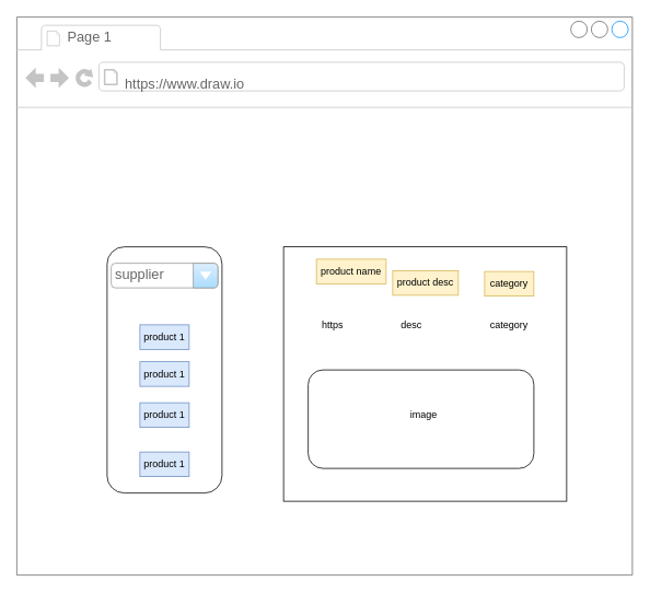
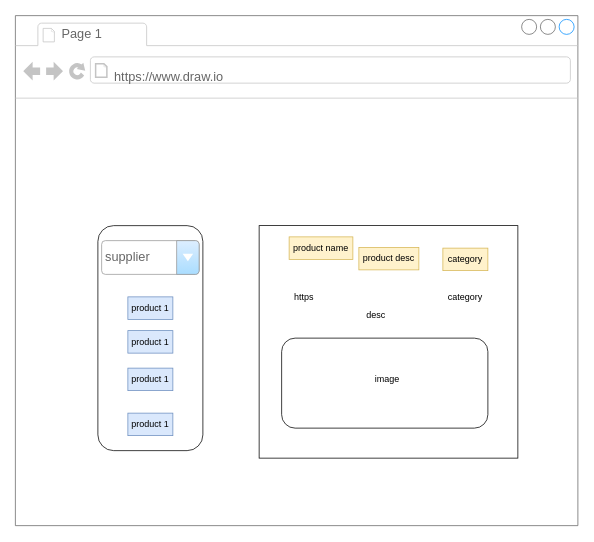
  <mxCell id="0" />
  <mxCell id="1" parent="0" />
  <mxCell id="2" value="" style="strokeWidth=1;shadow=0;dashed=0;align=center;html=1;shape=mxgraph.mockup.containers.browserWindow;rSize=0;strokeColor=#666666;strokeColor2=#008cff;strokeColor3=#c4c4c4;mainText=,;recursiveResize=0;" vertex="1" parent="1"><mxGeometry x="20" y="20" width="750" height="680" as="geometry" /></mxCell>
  <mxCell id="3" value="Page 1" style="strokeWidth=1;shadow=0;dashed=0;align=center;html=1;shape=mxgraph.mockup.containers.anchor;fontSize=17;fontColor=#666666;align=left;" vertex="1" parent="2"><mxGeometry x="60" y="12" width="110" height="26" as="geometry" /></mxCell>
  <mxCell id="4" value="https://www.draw.io" style="strokeWidth=1;shadow=0;dashed=0;align=center;html=1;shape=mxgraph.mockup.containers.anchor;rSize=0;fontSize=17;fontColor=#666666;align=left;" vertex="1" parent="2"><mxGeometry x="130" y="60" width="250" height="45" as="geometry" /></mxCell>
  <mxCell id="5" value="" style="rounded=1;whiteSpace=wrap;html=1;" vertex="1" parent="2"><mxGeometry x="110" y="280" width="140" height="300" as="geometry" /></mxCell>
  <mxCell id="6" value="" style="rounded=1;whiteSpace=wrap;html=1;arcSize=0;" vertex="1" parent="2"><mxGeometry x="325" y="280" width="345" height="310" as="geometry" /></mxCell>
- <mxCell id="7" value="supplier" style="strokeWidth=1;shadow=0;dashed=0;align=center;html=1;shape=mxgraph.mockup.forms.comboBox;strokeColor=#999999;fillColor=#ddeeff;align=left;fillColor2=#aaddff;mainText=;fontColor=#666666;fontSize=17;spacingLeft=3;" vertex="1" parent="2"><mxGeometry x="115" y="300" width="130" height="30" as="geometry" /></mxCell>
+ <mxCell id="7" value="supplier" style="strokeWidth=1;shadow=0;dashed=0;align=center;html=1;shape=mxgraph.mockup.forms.comboBox;strokeColor=#999999;fillColor=#ddeeff;align=left;fillColor2=#aaddff;mainText=;fontColor=#666666;fontSize=17;spacingLeft=3;" vertex="1" parent="2"><mxGeometry x="115" y="300" width="130" height="45" as="geometry" /></mxCell>
  <mxCell id="8" value="product 1" style="text;html=1;strokeColor=#6c8ebf;fillColor=#dae8fc;align=center;verticalAlign=middle;whiteSpace=wrap;rounded=0;" vertex="1" parent="2"><mxGeometry x="150" y="375" width="60" height="30" as="geometry" /></mxCell>
  <mxCell id="9" value="product 1" style="text;html=1;strokeColor=#6c8ebf;fillColor=#dae8fc;align=center;verticalAlign=middle;whiteSpace=wrap;rounded=0;" vertex="1" parent="2"><mxGeometry x="150" y="420" width="60" height="30" as="geometry" /></mxCell>
  <mxCell id="10" value="product 1" style="text;html=1;strokeColor=#6c8ebf;fillColor=#dae8fc;align=center;verticalAlign=middle;whiteSpace=wrap;rounded=0;" vertex="1" parent="2"><mxGeometry x="150" y="470" width="60" height="30" as="geometry" /></mxCell>
  <mxCell id="11" value="product 1" style="text;html=1;strokeColor=#6c8ebf;fillColor=#dae8fc;align=center;verticalAlign=middle;whiteSpace=wrap;rounded=0;" vertex="1" parent="2"><mxGeometry x="150" y="530" width="60" height="30" as="geometry" /></mxCell>
  <mxCell id="12" value="product name" style="text;html=1;strokeColor=#d6b656;fillColor=#fff2cc;align=center;verticalAlign=middle;whiteSpace=wrap;rounded=0;" vertex="1" parent="2"><mxGeometry x="365" y="295" width="85" height="30" as="geometry" /></mxCell>
  <mxCell id="13" value="product desc" style="text;html=1;strokeColor=#d6b656;fillColor=#fff2cc;align=center;verticalAlign=middle;whiteSpace=wrap;rounded=0;" vertex="1" parent="2"><mxGeometry x="458" y="309" width="80" height="30" as="geometry" /></mxCell>
  <mxCell id="14" value="category" style="text;html=1;strokeColor=#d6b656;fillColor=#fff2cc;align=center;verticalAlign=middle;whiteSpace=wrap;rounded=0;" vertex="1" parent="2"><mxGeometry x="570" y="310" width="60" height="30" as="geometry" /></mxCell>
  <mxCell id="15" value="" style="rounded=1;whiteSpace=wrap;html=1;" vertex="1" parent="2"><mxGeometry x="355" y="430" width="275" height="120" as="geometry" /></mxCell>
  <mxCell id="16" value="image" style="text;html=1;strokeColor=none;fillColor=none;align=center;verticalAlign=middle;whiteSpace=wrap;rounded=0;" vertex="1" parent="2"><mxGeometry x="455" y="470" width="82" height="30" as="geometry" /></mxCell>
  <mxCell id="17" value="https" style="text;html=1;strokeColor=none;fillColor=none;align=center;verticalAlign=middle;whiteSpace=wrap;rounded=0;" vertex="1" parent="2"><mxGeometry x="355" y="360" width="60" height="30" as="geometry" /></mxCell>
- <mxCell id="18" value="desc" style="text;html=1;strokeColor=none;fillColor=none;align=center;verticalAlign=middle;whiteSpace=wrap;rounded=0;" vertex="1" parent="2"><mxGeometry x="451" y="360" width="60" height="30" as="geometry" /></mxCell>
+ <mxCell id="18" value="desc" style="text;html=1;strokeColor=none;fillColor=none;align=center;verticalAlign=middle;whiteSpace=wrap;rounded=0;" vertex="1" parent="2"><mxGeometry x="451" y="385" width="60" height="30" as="geometry" /></mxCell>
  <mxCell id="19" value="category" style="text;html=1;strokeColor=none;fillColor=none;align=center;verticalAlign=middle;whiteSpace=wrap;rounded=0;" vertex="1" parent="2"><mxGeometry x="570" y="360" width="60" height="30" as="geometry" /></mxCell>
